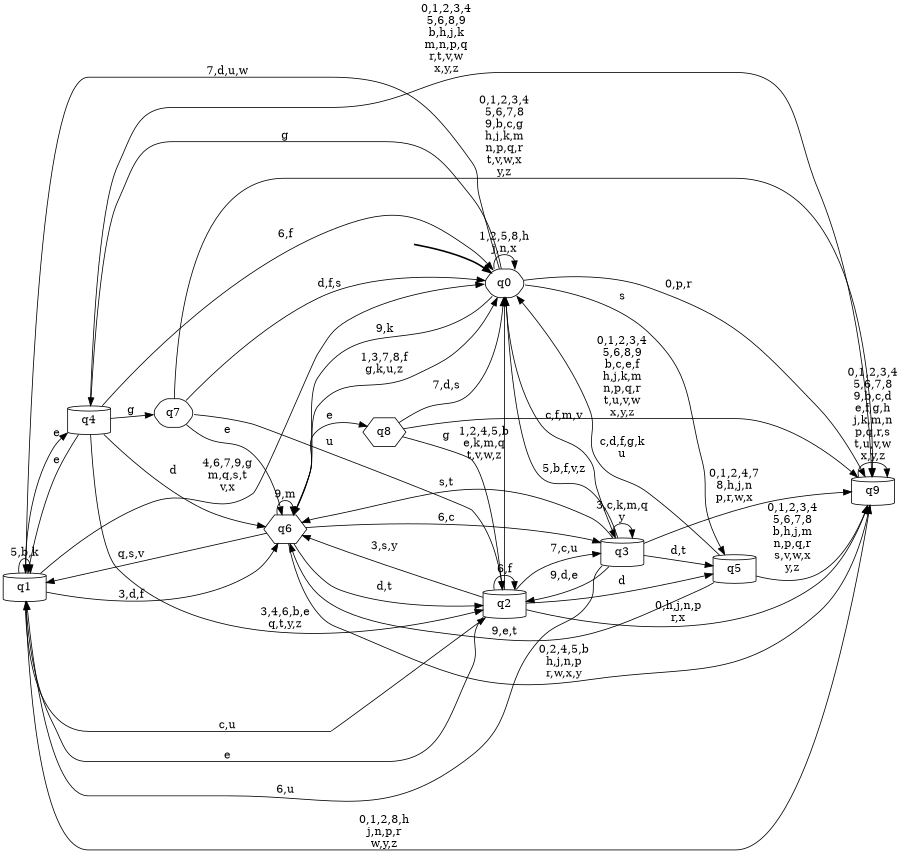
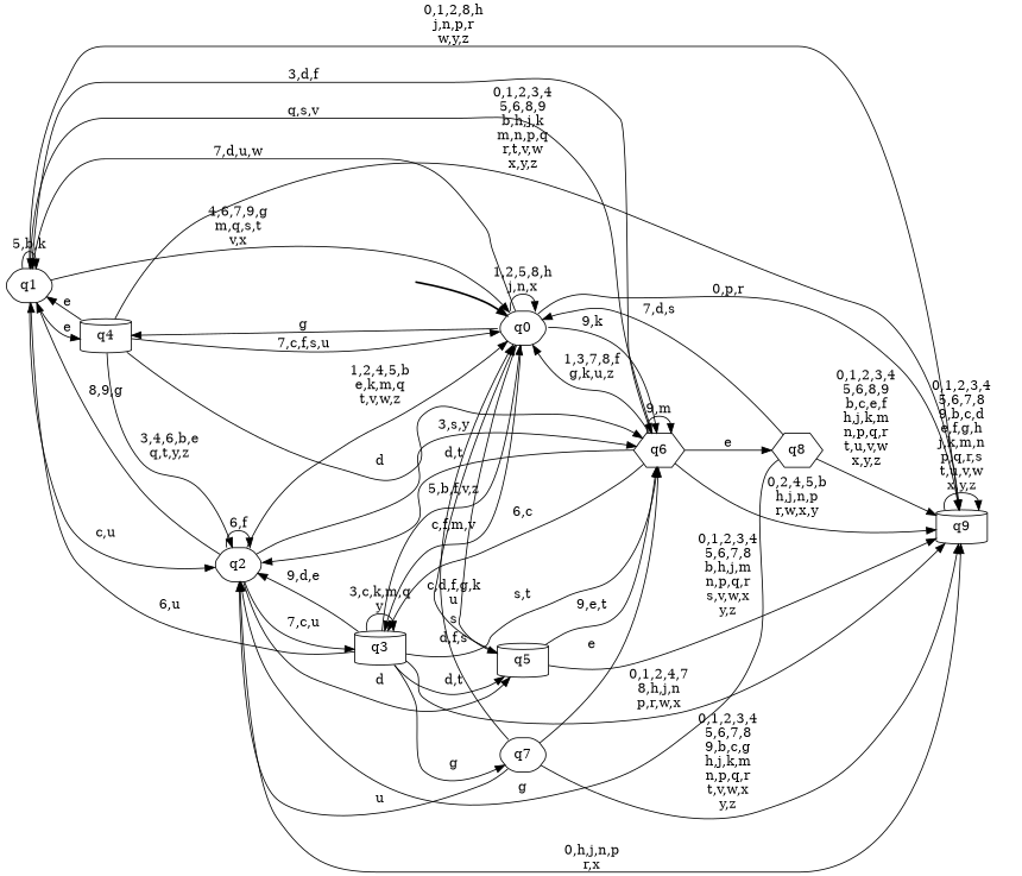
  digraph {
    fontname="DejaVu Serif"
    rankdir=LR
    node [fontname="DejaVu Serif" shape=hexagon style="rounded,filled" color=black fillcolor=white]
    edge [fontname="DejaVu Serif"]
    __start0 [height=0 shape=none style=invis width=0 color="" fillcolor=""]
    n2 [label=q0]
-   n3 [label=q1 shape=cylinder]
+   n3 [label=q1]
    n4 [label=q3 shape=cylinder]
    n5 [label=q4 shape=cylinder]
    n6 [label=q5 shape=cylinder]
    n7 [label=q6 style=filled]
    n8 [label=q9 shape=cylinder style=filled]
-   n9 [label=q2 shape=cylinder]
+   n9 [label=q2]
    n10 [label=q7]
    n11 [label=q8 style=filled]
    subgraph cluster_1 {
      nodesep=0.15
      ranksep=0.15
      style=invis
      __start0
      n2
    }
    __start0 -> n2 [penwidth=2]
    n2 -> n2 [label="1,2,5,8,h\nj,n,x"]
    n2 -> n3 [label="7,d,u,w"]
    n2 -> n4 [label="c,f,m,v"]
    n2 -> n5 [label=g]
    n2 -> n6 [label=s]
    n2 -> n7 [label="9,k"]
    n2 -> n8 [label="0,p,r"]
    n3 -> n2 [label="4,6,7,9,g\nm,q,s,t\nv,x"]
    n3 -> n3 [label="5,b,k"]
    n3 -> n5 [label=e]
    n3 -> n7 [label="3,d,f"]
    n3 -> n8 [label="0,1,2,8,h\nj,n,p,r\nw,y,z"]
    n3 -> n9 [label="c,u"]
    n4 -> n2 [label="5,b,f,v,z"]
    n4 -> n3 [label="6,u"]
    n4 -> n4 [label="3,c,k,m,q\ny"]
    n4 -> n6 [label="d,t"]
    n4 -> n7 [label="s,t"]
    n4 -> n8 [label="0,1,2,4,7\n8,h,j,n\np,r,w,x"]
    n4 -> n9 [label="9,d,e"]
-   n5 -> n2 [label="6,f"]
+   n5 -> n2 [label="7,c,f,s,u"]
    n5 -> n3 [label=e]
    n5 -> n7 [label=d]
    n5 -> n8 [label="0,1,2,3,4\n5,6,8,9\nb,h,j,k\nm,n,p,q\nr,t,v,w\nx,y,z"]
    n5 -> n9 [label="3,4,6,b,e\nq,t,y,z"]
-   n5 -> n10 [label=g]
+   n4 -> n10 [label=g]
    n6 -> n2 [label="c,d,f,g,k\nu"]
    n6 -> n7 [label="9,e,t"]
    n6 -> n8 [label="0,1,2,3,4\n5,6,7,8\nb,h,j,m\nn,p,q,r\ns,v,w,x\ny,z"]
    n7 -> n2 [label="1,3,7,8,f\ng,k,u,z"]
    n7 -> n3 [label="q,s,v"]
    n7 -> n4 [label="6,c"]
    n7 -> n7 [label="9,m"]
    n7 -> n8 [label="0,2,4,5,b\nh,j,n,p\nr,w,x,y"]
    n7 -> n9 [label="d,t"]
    n7 -> n11 [label=e]
    n8 -> n8 [label="0,1,2,3,4\n5,6,7,8\n9,b,c,d\ne,f,g,h\nj,k,m,n\np,q,r,s\nt,u,v,w\nx,y,z"]
    n9 -> n2 [label="1,2,4,5,b\ne,k,m,q\nt,v,w,z"]
-   n9 -> n3 [label=e]
+   n9 -> n3 [label="8,9,g"]
    n9 -> n4 [label="7,c,u"]
    n9 -> n6 [label=d]
    n9 -> n7 [label="3,s,y"]
    n9 -> n8 [label="0,h,j,n,p\nr,x"]
    n9 -> n9 [label="6,f"]
    n10 -> n2 [label="d,f,s"]
    n10 -> n7 [label=e]
    n10 -> n8 [label="0,1,2,3,4\n5,6,7,8\n9,b,c,g\nh,j,k,m\nn,p,q,r\nt,v,w,x\ny,z"]
    n10 -> n9 [label=u]
    n11 -> n2 [label="7,d,s"]
    n11 -> n8 [label="0,1,2,3,4\n5,6,8,9\nb,c,e,f\nh,j,k,m\nn,p,q,r\nt,u,v,w\nx,y,z"]
    n11 -> n9 [label=g]
  }
